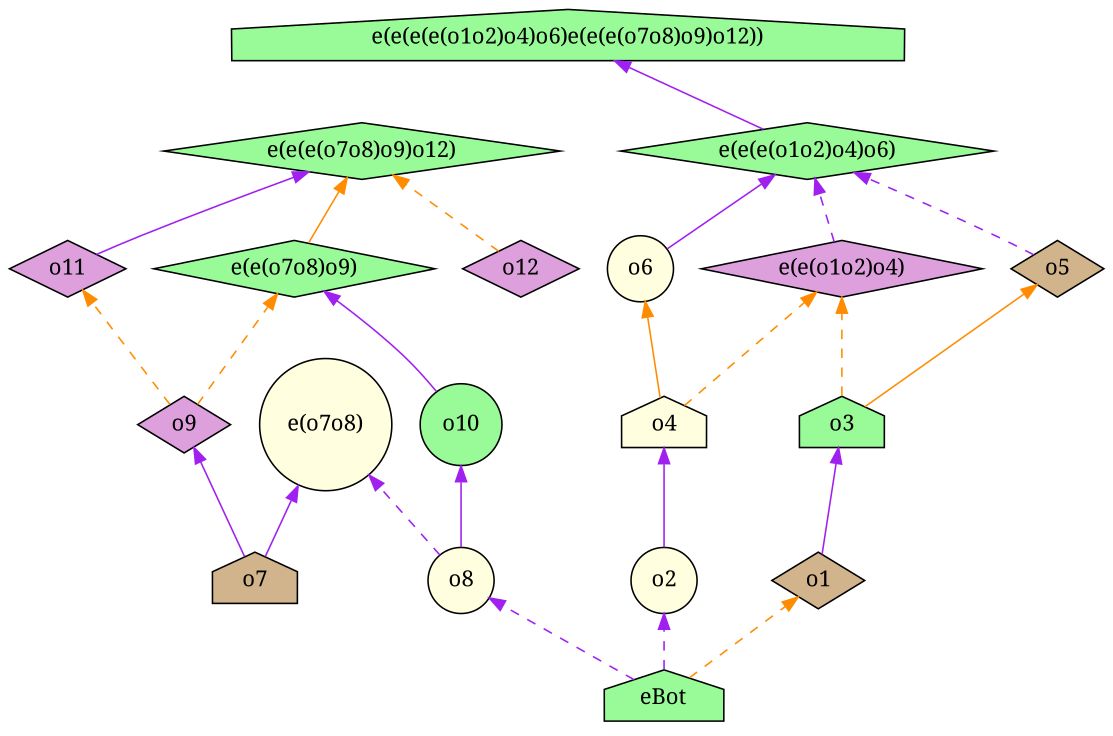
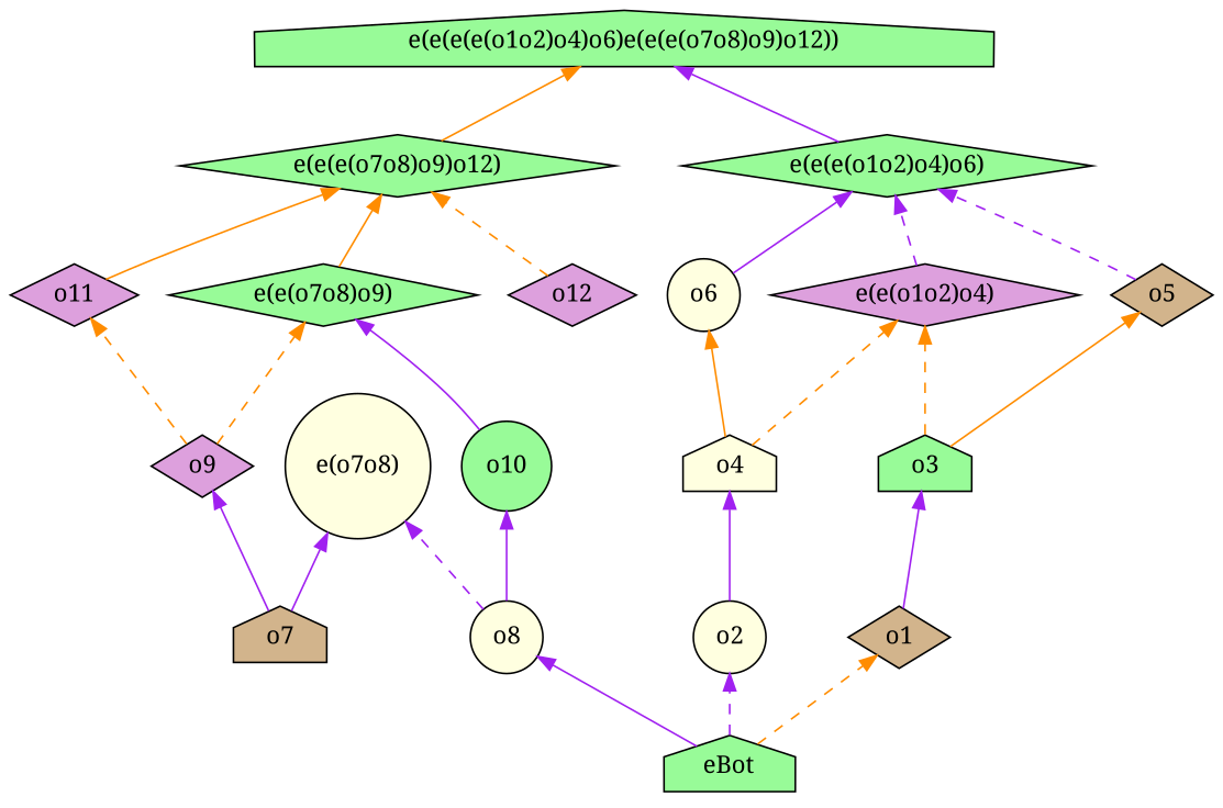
  strict digraph {
    fontname="Noto Serif"
    rankdir=BT
    node [fillcolor=palegreen fontname="Noto Serif" shape=diamond style=filled]
    edge [color=purple fontname="Noto Serif" style=solid]
    o4 [fillcolor=lightyellow shape=house]
    o6 [fillcolor=lightyellow shape=circle]
    "e(e(o1o2)o4)" [fillcolor=plum]
    "e(e(e(o1o2)o4)o6)"
    "e(e(e(e(o1o2)o4)o6)e(e(e(o7o8)o9)o12))" [shape=house]
    "e(e(e(o7o8)o9)o12)"
    o3 [shape=house]
    o5 [fillcolor=tan]
    eBot [shape=house]
    o2 [fillcolor=lightyellow shape=circle]
    o1 [fillcolor=tan]
    o8 [fillcolor=lightyellow shape=circle]
    o7 [fillcolor=tan shape=house]
    o9 [fillcolor=plum]
    "e(o7o8)" [fillcolor=lightyellow shape=circle]
    o10 [shape=circle]
    o11 [fillcolor=plum]
    "e(e(o7o8)o9)"
    o12 [fillcolor=plum]
    o4 -> o6 [color=darkorange]
    o4 -> "e(e(o1o2)o4)" [color=darkorange style=dashed]
    o6 -> "e(e(e(o1o2)o4)o6)"
    "e(e(o1o2)o4)" -> "e(e(e(o1o2)o4)o6)" [style=dashed]
    "e(e(e(o1o2)o4)o6)" -> "e(e(e(e(o1o2)o4)o6)e(e(e(o7o8)o9)o12))"
+   "e(e(e(o7o8)o9)o12)" -> "e(e(e(e(o1o2)o4)o6)e(e(e(o7o8)o9)o12))" [color=darkorange]
    o3 -> "e(e(o1o2)o4)" [color=darkorange style=dashed]
    o3 -> o5 [color=darkorange]
    o5 -> "e(e(e(o1o2)o4)o6)" [style=dashed]
    eBot -> o2 [style=dashed]
    eBot -> o1 [color=darkorange style=dashed]
-   eBot -> o8 [style=dashed]
+   eBot -> o8
    o2 -> o4
    o1 -> o3
    o8 -> "e(o7o8)" [style=dashed]
    o8 -> o10
    o7 -> o9
    o7 -> "e(o7o8)"
    o9 -> o11 [color=darkorange style=dashed]
    o9 -> "e(e(o7o8)o9)" [color=darkorange style=dashed]
    o10 -> "e(e(o7o8)o9)"
-   o11 -> "e(e(e(o7o8)o9)o12)"
+   o11 -> "e(e(e(o7o8)o9)o12)" [color=darkorange]
    "e(e(o7o8)o9)" -> "e(e(e(o7o8)o9)o12)" [color=darkorange]
    o12 -> "e(e(e(o7o8)o9)o12)" [color=darkorange style=dashed]
  }
